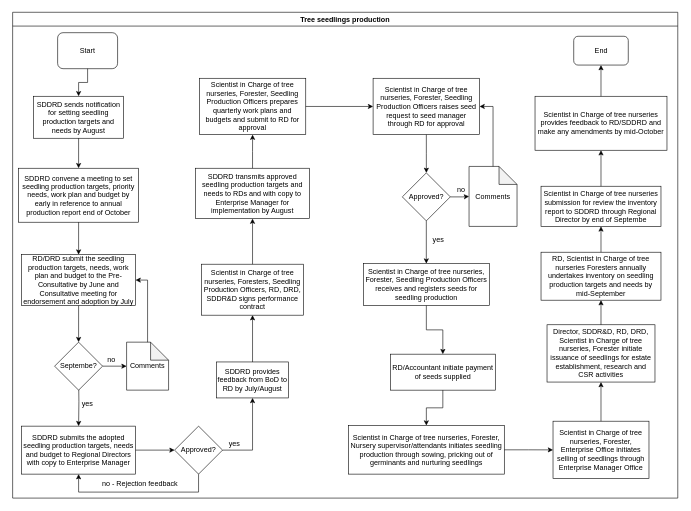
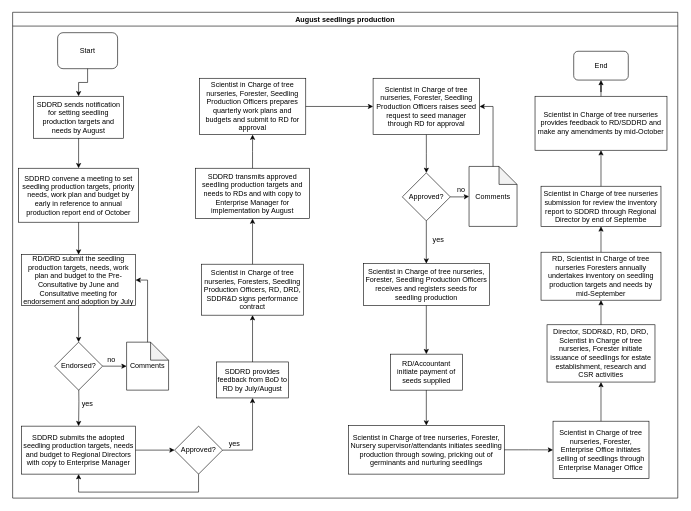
  <mxCell id="0" />
  <mxCell id="1" parent="0" />
- <mxCell id="2" value="Tree seedlings production" style="swimlane;" parent="1" vertex="1"><mxGeometry x="20" y="20" width="1109" height="810" as="geometry" /></mxCell>
+ <mxCell id="2" value="August seedlings production" style="swimlane;" parent="1" vertex="1"><mxGeometry x="20" y="20" width="1109" height="810" as="geometry" /></mxCell>
  <mxCell id="3" value="Start" style="rounded=1;whiteSpace=wrap;html=1;" parent="2" vertex="1"><mxGeometry x="75" y="34" width="100" height="60" as="geometry" /></mxCell>
  <mxCell id="4" value="SDDRD sends notification for setting seedling production targets and needs by August" style="rounded=0;whiteSpace=wrap;html=1;" parent="2" vertex="1"><mxGeometry x="35" y="140" width="150" height="70" as="geometry" /></mxCell>
  <mxCell id="5" value="" style="edgeStyle=orthogonalEdgeStyle;rounded=0;orthogonalLoop=1;jettySize=auto;html=1;" parent="2" source="3" target="4" edge="1"><mxGeometry relative="1" as="geometry"><mxPoint x="110" y="214" as="targetPoint" /></mxGeometry></mxCell>
  <mxCell id="6" value="RD/DRD submit the seedling production targets, needs, work plan and budget to the Pre-Consultative by June and Consultative meeting for endorsement and adoption by July" style="whiteSpace=wrap;html=1;rounded=0;" parent="2" vertex="1"><mxGeometry x="15" y="404" width="190" height="85" as="geometry" /></mxCell>
  <mxCell id="7" value="SDDRD submits the adopted seedling production targets, needs and budget to Regional Directors with copy to Enterprise Manager" style="whiteSpace=wrap;html=1;rounded=0;" parent="2" vertex="1"><mxGeometry x="15" y="690" width="190" height="80" as="geometry" /></mxCell>
  <mxCell id="8" value="SDDRD convene a meeting to set seedling production targets, priority needs, work plan and budget by early in reference to annual production report end of October" style="rounded=0;whiteSpace=wrap;html=1;" parent="2" vertex="1"><mxGeometry x="10" y="260" width="200" height="90" as="geometry" /></mxCell>
  <mxCell id="9" value="" style="edgeStyle=orthogonalEdgeStyle;rounded=0;orthogonalLoop=1;jettySize=auto;html=1;" parent="2" source="4" target="8" edge="1"><mxGeometry relative="1" as="geometry" /></mxCell>
  <mxCell id="10" value="" style="edgeStyle=orthogonalEdgeStyle;rounded=0;orthogonalLoop=1;jettySize=auto;html=1;" parent="2" source="8" target="6" edge="1"><mxGeometry relative="1" as="geometry" /></mxCell>
  <mxCell id="11" value="Scientist in Charge of tree nurseries, Foresters, Seedling Production Officers, RD, DRD, SDDR&amp;amp;D signs performance contract" style="whiteSpace=wrap;html=1;rounded=0;" parent="2" vertex="1"><mxGeometry x="315" y="420" width="170" height="85" as="geometry" /></mxCell>
  <mxCell id="12" value="SDDRD transmits approved seedling production targets and needs to RDs and with copy to Enterprise Manager for implementation by August" style="whiteSpace=wrap;html=1;rounded=0;" parent="2" vertex="1"><mxGeometry x="305" y="260" width="190" height="84" as="geometry" /></mxCell>
  <mxCell id="13" value="Scientist in Charge of tree nurseries, Forester, Seedling Production Officers prepares quarterly work plans and budgets and submit to RD for approval " style="whiteSpace=wrap;html=1;rounded=0;" parent="2" vertex="1"><mxGeometry x="311.25" y="110" width="177.5" height="94" as="geometry" /></mxCell>
  <mxCell id="14" value="" style="edgeStyle=orthogonalEdgeStyle;rounded=0;orthogonalLoop=1;jettySize=auto;html=1;exitX=0.5;exitY=0;exitDx=0;exitDy=0;" parent="2" source="12" target="13" edge="1"><mxGeometry relative="1" as="geometry" /></mxCell>
  <mxCell id="15" value="SDDRD provides feedback from BoD to RD by July/August" style="whiteSpace=wrap;html=1;rounded=0;" parent="2" vertex="1"><mxGeometry x="340" y="583" width="120" height="60" as="geometry" /></mxCell>
  <mxCell id="16" value="" style="edgeStyle=orthogonalEdgeStyle;rounded=0;orthogonalLoop=1;jettySize=auto;html=1;entryX=0.5;entryY=1;entryDx=0;entryDy=0;" parent="2" source="15" target="11" edge="1"><mxGeometry relative="1" as="geometry"><mxPoint x="740" y="309" as="targetPoint" /></mxGeometry></mxCell>
  <mxCell id="17" value="Scientist in Charge of tree nurseries, Forester, Seedling Production Officers receives and registers seeds for seedling production" style="whiteSpace=wrap;html=1;rounded=0;" parent="2" vertex="1"><mxGeometry x="584.75" y="419" width="210" height="70" as="geometry" /></mxCell>
  <mxCell id="18" value="" style="edgeStyle=orthogonalEdgeStyle;rounded=0;orthogonalLoop=1;jettySize=auto;html=1;exitX=0.5;exitY=1;exitDx=0;exitDy=0;" parent="2" source="40" target="17" edge="1"><mxGeometry relative="1" as="geometry"><mxPoint x="740" y="755" as="sourcePoint" /></mxGeometry></mxCell>
- <mxCell id="19" value="RD/Accountant initiate payment of seeds supplied" style="whiteSpace=wrap;html=1;rounded=0;" parent="2" vertex="1"><mxGeometry x="629.75" y="570" width="175" height="60" as="geometry" /></mxCell>
+ <mxCell id="19" value="RD/Accountant initiate payment of seeds supplied" style="whiteSpace=wrap;html=1;rounded=0;" parent="2" vertex="1"><mxGeometry x="629.75" y="570" width="120" height="60" as="geometry" /></mxCell>
  <mxCell id="20" value="" style="edgeStyle=orthogonalEdgeStyle;rounded=0;orthogonalLoop=1;jettySize=auto;html=1;" parent="2" source="17" target="19" edge="1"><mxGeometry relative="1" as="geometry" /></mxCell>
  <mxCell id="21" value="" style="edgeStyle=orthogonalEdgeStyle;rounded=0;orthogonalLoop=1;jettySize=auto;html=1;" parent="2" target="7" edge="1"><mxGeometry relative="1" as="geometry"><mxPoint x="110" y="607.5" as="sourcePoint" /></mxGeometry></mxCell>
  <mxCell id="22" value="Scientist in Charge of tree nurseries, Forester, Nursery supervisor/attendants initiates seedling production through sowing, pricking out of germinants and nurturing seedlings" style="whiteSpace=wrap;html=1;rounded=0;" parent="2" vertex="1"><mxGeometry x="559.75" y="689" width="260" height="81" as="geometry" /></mxCell>
  <mxCell id="23" value="" style="edgeStyle=orthogonalEdgeStyle;rounded=0;orthogonalLoop=1;jettySize=auto;html=1;" parent="2" source="19" target="22" edge="1"><mxGeometry relative="1" as="geometry" /></mxCell>
  <mxCell id="24" value="Scientist in Charge of tree nurseries, Forester, Enterprise Office initiates selling of seedlings through Enterprise Manager Office" style="whiteSpace=wrap;html=1;rounded=0;" parent="2" vertex="1"><mxGeometry x="901" y="681.75" width="160" height="95.5" as="geometry" /></mxCell>
  <mxCell id="25" value="" style="edgeStyle=orthogonalEdgeStyle;rounded=0;orthogonalLoop=1;jettySize=auto;html=1;" parent="2" source="22" target="24" edge="1"><mxGeometry relative="1" as="geometry" /></mxCell>
  <mxCell id="26" value="Director, SDDR&amp;amp;D, RD, DRD, Scientist in Charge of tree nurseries, Forester initiate issuance of seedlings for estate establishment, research and CSR activities" style="whiteSpace=wrap;html=1;rounded=0;" parent="2" vertex="1"><mxGeometry x="891" y="521" width="180" height="95.5" as="geometry" /></mxCell>
  <mxCell id="27" value="" style="edgeStyle=orthogonalEdgeStyle;rounded=0;orthogonalLoop=1;jettySize=auto;html=1;" parent="2" source="24" target="26" edge="1"><mxGeometry relative="1" as="geometry" /></mxCell>
- <mxCell id="28" value="End" style="rounded=1;whiteSpace=wrap;html=1;" parent="2" vertex="1"><mxGeometry x="935.5" y="40" width="91" height="48" as="geometry" /></mxCell>
- <mxCell id="29" value="Septembe?" style="rhombus;whiteSpace=wrap;html=1;" vertex="1" parent="2"><mxGeometry x="70" y="550" width="80" height="80" as="geometry" /></mxCell>
+ <mxCell id="28" value="End" style="rounded=1;whiteSpace=wrap;html=1;" parent="2" vertex="1"><mxGeometry x="935.5" y="65" width="91" height="48" as="geometry" /></mxCell>
+ <mxCell id="29" value="Endorsed?" style="rhombus;whiteSpace=wrap;html=1;" vertex="1" parent="2"><mxGeometry x="70" y="550" width="80" height="80" as="geometry" /></mxCell>
  <mxCell id="30" value="" style="edgeStyle=orthogonalEdgeStyle;rounded=0;orthogonalLoop=1;jettySize=auto;html=1;" parent="2" source="6" target="29" edge="1"><mxGeometry relative="1" as="geometry"><mxPoint x="110" y="530" as="targetPoint" /></mxGeometry></mxCell>
  <mxCell id="31" value="Comments" style="shape=note;whiteSpace=wrap;html=1;backgroundOutline=1;darkOpacity=0.05;" vertex="1" parent="2"><mxGeometry x="190" y="550" width="70" height="80" as="geometry" /></mxCell>
  <mxCell id="32" value="" style="edgeStyle=orthogonalEdgeStyle;rounded=0;orthogonalLoop=1;jettySize=auto;html=1;" edge="1" parent="2" source="29" target="31"><mxGeometry relative="1" as="geometry" /></mxCell>
  <mxCell id="33" value="" style="edgeStyle=orthogonalEdgeStyle;rounded=0;orthogonalLoop=1;jettySize=auto;html=1;entryX=1;entryY=0.5;entryDx=0;entryDy=0;" edge="1" parent="2" source="31" target="6"><mxGeometry relative="1" as="geometry"><mxPoint x="225" y="440" as="targetPoint" /></mxGeometry></mxCell>
  <mxCell id="34" value="no" style="text;html=1;strokeColor=none;fillColor=none;align=center;verticalAlign=middle;whiteSpace=wrap;rounded=0;" vertex="1" parent="2"><mxGeometry x="145" y="570" width="40" height="20" as="geometry" /></mxCell>
  <mxCell id="35" value="yes" style="text;html=1;strokeColor=none;fillColor=none;align=center;verticalAlign=middle;whiteSpace=wrap;rounded=0;" vertex="1" parent="2"><mxGeometry x="105" y="643" width="40" height="20" as="geometry" /></mxCell>
  <mxCell id="36" value="Approved?" style="rhombus;whiteSpace=wrap;html=1;rounded=0;" vertex="1" parent="2"><mxGeometry x="270" y="690" width="80" height="80" as="geometry" /></mxCell>
  <mxCell id="37" value="" style="edgeStyle=orthogonalEdgeStyle;rounded=0;orthogonalLoop=1;jettySize=auto;html=1;" edge="1" parent="2" source="7" target="36"><mxGeometry relative="1" as="geometry" /></mxCell>
  <mxCell id="38" value="" style="edgeStyle=orthogonalEdgeStyle;rounded=0;orthogonalLoop=1;jettySize=auto;html=1;entryX=0.5;entryY=1;entryDx=0;entryDy=0;" edge="1" parent="2" source="36" target="15"><mxGeometry relative="1" as="geometry"><mxPoint x="400" y="643" as="targetPoint" /><Array as="points"><mxPoint x="400" y="730" /></Array></mxGeometry></mxCell>
  <mxCell id="39" value="" style="edgeStyle=orthogonalEdgeStyle;rounded=0;orthogonalLoop=1;jettySize=auto;html=1;entryX=0.5;entryY=1;entryDx=0;entryDy=0;" edge="1" parent="2" source="11" target="12"><mxGeometry relative="1" as="geometry"><mxPoint x="400" y="327.5" as="targetPoint" /></mxGeometry></mxCell>
  <mxCell id="40" value="Approved?" style="rhombus;whiteSpace=wrap;html=1;rounded=0;" vertex="1" parent="2"><mxGeometry x="649.75" y="267.75" width="80" height="80" as="geometry" /></mxCell>
  <mxCell id="41" value="yes" style="text;html=1;strokeColor=none;fillColor=none;align=center;verticalAlign=middle;whiteSpace=wrap;rounded=0;" vertex="1" parent="2"><mxGeometry x="350" y="710" width="40" height="20" as="geometry" /></mxCell>
  <mxCell id="42" value="" style="edgeStyle=orthogonalEdgeStyle;rounded=0;orthogonalLoop=1;jettySize=auto;html=1;entryX=0.5;entryY=1;entryDx=0;entryDy=0;" edge="1" parent="2" source="36" target="7"><mxGeometry relative="1" as="geometry"><mxPoint x="430" y="755" as="targetPoint" /><Array as="points"><mxPoint x="310" y="800" /><mxPoint x="110" y="800" /></Array></mxGeometry></mxCell>
- <mxCell id="43" value="no - Rejection feedback" style="text;html=1;strokeColor=none;fillColor=none;align=center;verticalAlign=middle;whiteSpace=wrap;rounded=0;" vertex="1" parent="2"><mxGeometry x="145" y="777.25" width="135" height="20" as="geometry" /></mxCell>
  <mxCell id="44" value="yes" style="text;html=1;strokeColor=none;fillColor=none;align=center;verticalAlign=middle;whiteSpace=wrap;rounded=0;" vertex="1" parent="2"><mxGeometry x="689.75" y="370" width="40" height="20" as="geometry" /></mxCell>
  <mxCell id="45" value="Scientist in Charge of tree nurseries, Forester, Seedling Production Officers raises seed request to seed manager through RD for approval" style="whiteSpace=wrap;html=1;rounded=0;" vertex="1" parent="2"><mxGeometry x="601" y="110" width="177.5" height="94" as="geometry" /></mxCell>
  <mxCell id="46" value="" style="edgeStyle=orthogonalEdgeStyle;rounded=0;orthogonalLoop=1;jettySize=auto;html=1;" edge="1" parent="2" source="13" target="45"><mxGeometry relative="1" as="geometry" /></mxCell>
  <mxCell id="47" value="" style="edgeStyle=orthogonalEdgeStyle;rounded=0;orthogonalLoop=1;jettySize=auto;html=1;" edge="1" parent="2" source="45" target="40"><mxGeometry relative="1" as="geometry" /></mxCell>
  <mxCell id="48" value="Comments" style="shape=note;whiteSpace=wrap;html=1;backgroundOutline=1;darkOpacity=0.05;rounded=0;" vertex="1" parent="2"><mxGeometry x="761" y="257" width="80" height="100" as="geometry" /></mxCell>
  <mxCell id="49" value="" style="edgeStyle=orthogonalEdgeStyle;rounded=0;orthogonalLoop=1;jettySize=auto;html=1;" edge="1" parent="2" source="40" target="48"><mxGeometry relative="1" as="geometry" /></mxCell>
  <mxCell id="50" value="" style="edgeStyle=orthogonalEdgeStyle;rounded=0;orthogonalLoop=1;jettySize=auto;html=1;entryX=1;entryY=0.5;entryDx=0;entryDy=0;" edge="1" parent="2" source="48" target="45"><mxGeometry relative="1" as="geometry"><mxPoint x="801" y="157" as="targetPoint" /></mxGeometry></mxCell>
  <mxCell id="51" value="RD, Scientist in Charge of tree nurseries Foresters annually undertakes inventory on seedling production targets and needs by mid-September" style="whiteSpace=wrap;html=1;rounded=0;" vertex="1" parent="2"><mxGeometry x="881" y="400" width="200" height="80" as="geometry" /></mxCell>
  <mxCell id="52" value="" style="edgeStyle=orthogonalEdgeStyle;rounded=0;orthogonalLoop=1;jettySize=auto;html=1;" edge="1" parent="2" source="26" target="51"><mxGeometry relative="1" as="geometry" /></mxCell>
  <mxCell id="53" value="Scientist in Charge of tree nurseries submission for review the inventory report to SDDRD through Regional Director by end of Septembe" style="whiteSpace=wrap;html=1;rounded=0;" vertex="1" parent="2"><mxGeometry x="881" y="290" width="200" height="67" as="geometry" /></mxCell>
  <mxCell id="54" value="" style="edgeStyle=orthogonalEdgeStyle;rounded=0;orthogonalLoop=1;jettySize=auto;html=1;" edge="1" parent="2" source="51" target="53"><mxGeometry relative="1" as="geometry" /></mxCell>
  <mxCell id="55" value="Scientist in Charge of tree nurseries provides feedback to RD/SDDRD and make any amendments by mid-October " style="whiteSpace=wrap;html=1;rounded=0;" vertex="1" parent="2"><mxGeometry x="871" y="140" width="220" height="90" as="geometry" /></mxCell>
  <mxCell id="56" value="" style="edgeStyle=orthogonalEdgeStyle;rounded=0;orthogonalLoop=1;jettySize=auto;html=1;" edge="1" parent="2" source="53" target="55"><mxGeometry relative="1" as="geometry" /></mxCell>
  <mxCell id="57" value="" style="edgeStyle=orthogonalEdgeStyle;rounded=0;orthogonalLoop=1;jettySize=auto;html=1;" edge="1" parent="2" source="55" target="28"><mxGeometry relative="1" as="geometry"><mxPoint x="981" y="50" as="targetPoint" /></mxGeometry></mxCell>
  <mxCell id="58" value="no" style="text;html=1;strokeColor=none;fillColor=none;align=center;verticalAlign=middle;whiteSpace=wrap;rounded=0;" vertex="1" parent="1"><mxGeometry x="748" y="306" width="40" height="20" as="geometry" /></mxCell>
